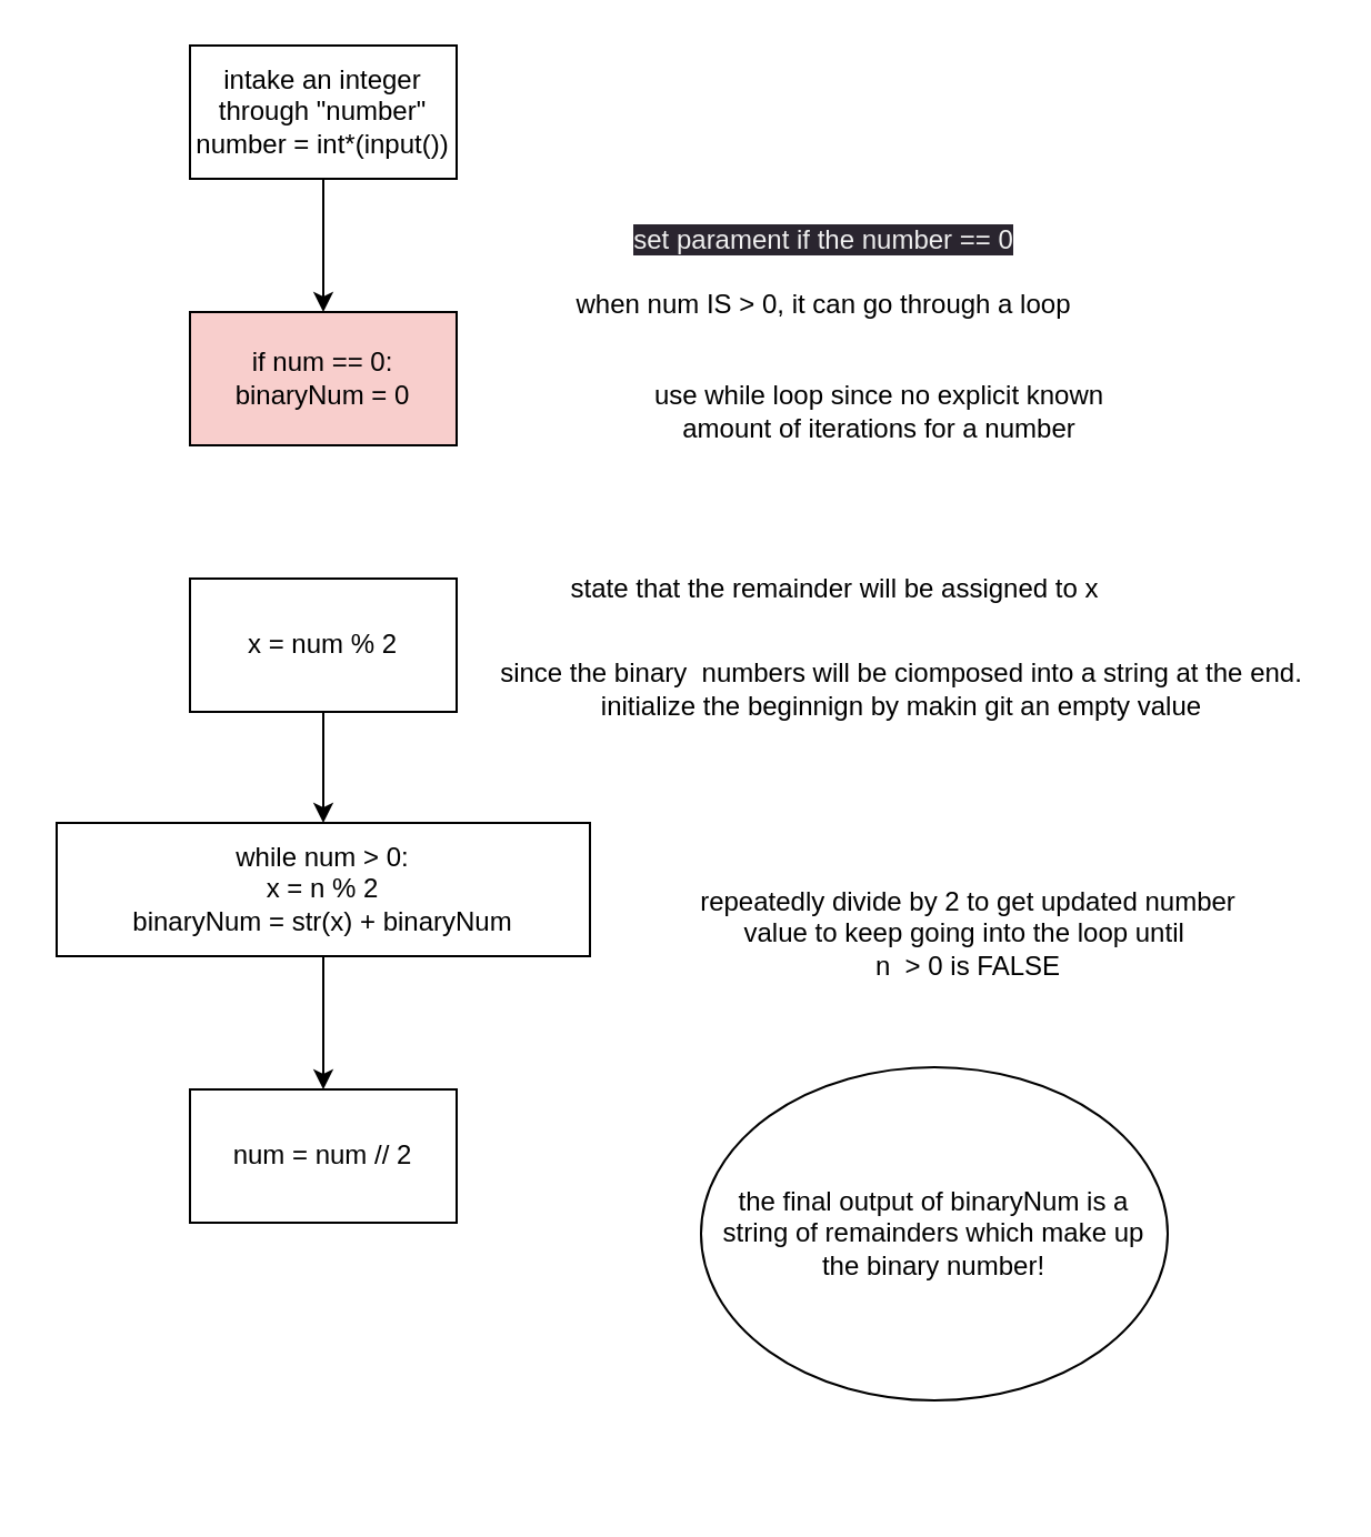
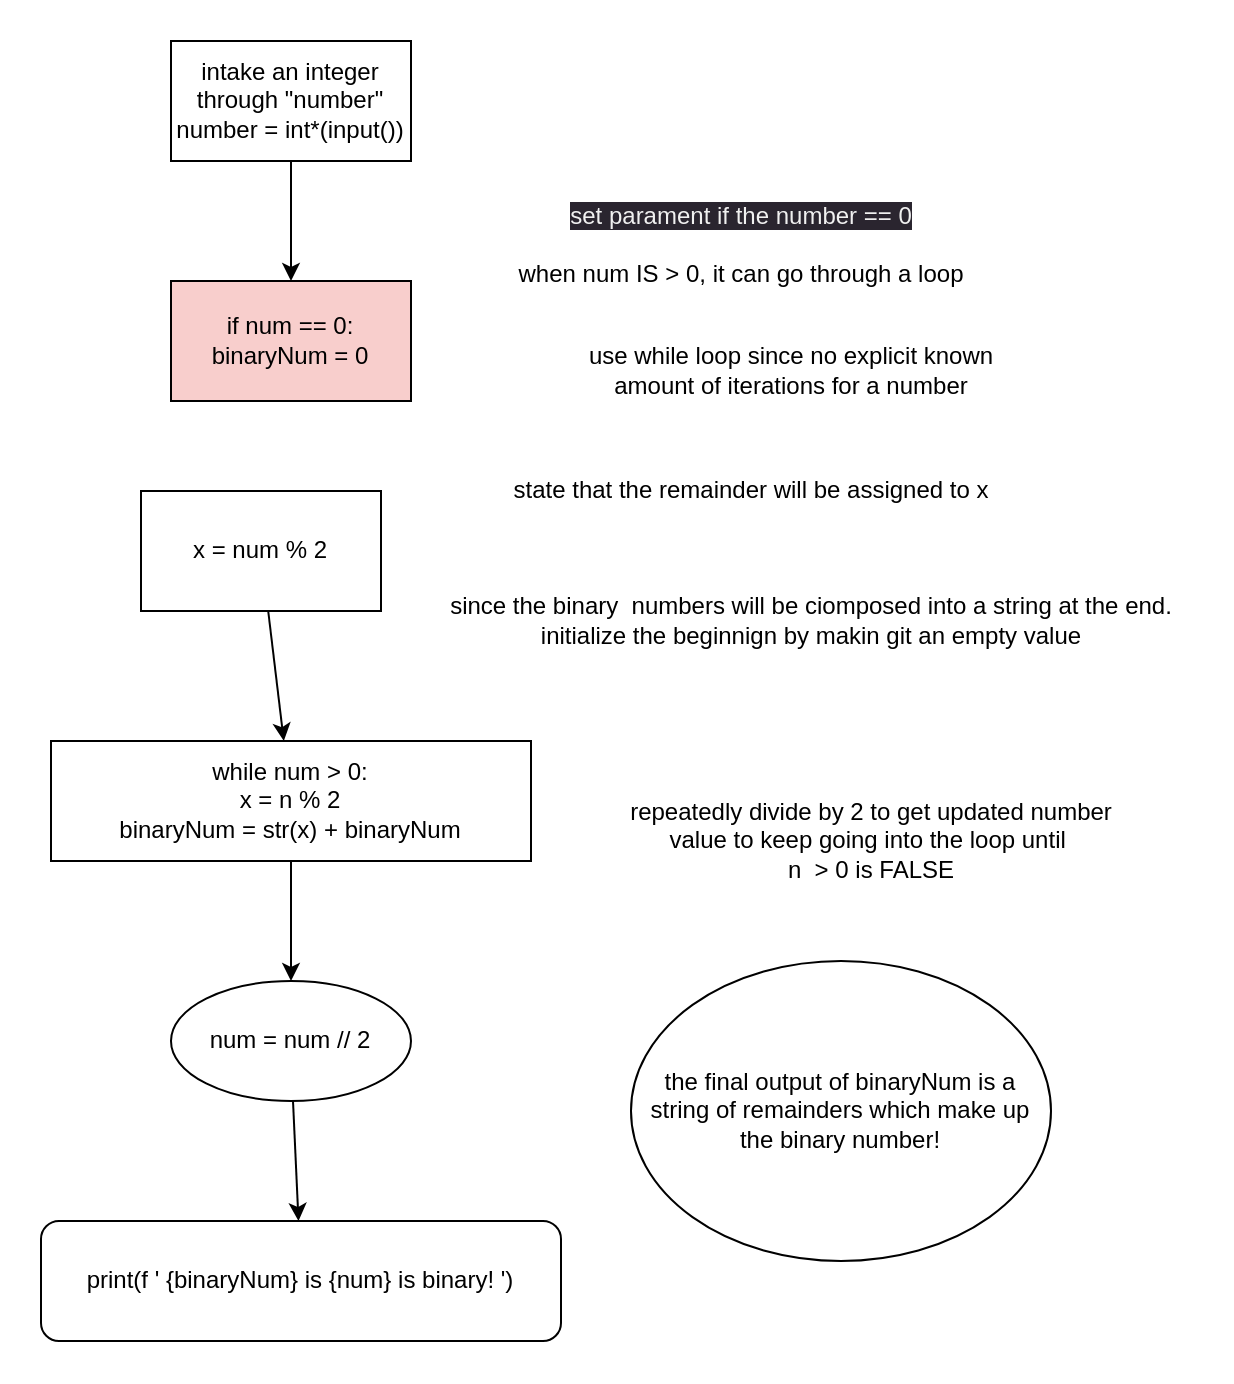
  <mxCell id="0" />
  <mxCell id="1" parent="0" />
  <mxCell id="2" value="" style="edgeStyle=none;html=1;" edge="1" parent="1" source="3" target="5"><mxGeometry relative="1" as="geometry" /></mxCell>
  <mxCell id="3" value="intake an integer through &quot;number&quot;&lt;br&gt;number = int*(input())" style="whiteSpace=wrap;html=1;" vertex="1" parent="1"><mxGeometry x="85" y="20" width="120" height="60" as="geometry" /></mxCell>
  <mxCell id="4" value="&lt;br&gt;&lt;span style=&quot;color: rgb(240, 240, 240); font-family: Helvetica; font-size: 12px; font-style: normal; font-variant-ligatures: normal; font-variant-caps: normal; font-weight: 400; letter-spacing: normal; orphans: 2; text-align: center; text-indent: 0px; text-transform: none; widows: 2; word-spacing: 0px; -webkit-text-stroke-width: 0px; background-color: rgb(42, 37, 47); text-decoration-thickness: initial; text-decoration-style: initial; text-decoration-color: initial; float: none; display: inline !important;&quot;&gt;set parament if the number == 0&lt;br&gt;&lt;/span&gt;&lt;br&gt;when num IS &amp;gt; 0, it can go through a loop" style="text;html=1;align=center;verticalAlign=middle;resizable=0;points=[];autosize=1;strokeColor=none;fillColor=none;" vertex="1" parent="1"><mxGeometry x="245" y="80" width="250" height="70" as="geometry" /></mxCell>
  <mxCell id="5" value="if num == 0:&lt;br&gt;binaryNum = 0" style="whiteSpace=wrap;html=1;fillColor=#f8cecc;" vertex="1" parent="1"><mxGeometry x="85" y="140" width="120" height="60" as="geometry" /></mxCell>
  <mxCell id="6" value="" style="edgeStyle=none;html=1;" edge="1" parent="1" source="7" target="11"><mxGeometry relative="1" as="geometry" /></mxCell>
- <mxCell id="7" value="x = num % 2" style="whiteSpace=wrap;html=1;" vertex="1" parent="1"><mxGeometry x="85" y="260" width="120" height="60" as="geometry" /></mxCell>
- <mxCell id="8" value="state that the remainder will be assigned to x" style="text;html=1;align=center;verticalAlign=middle;resizable=0;points=[];autosize=1;strokeColor=none;fillColor=none;" vertex="1" parent="1"><mxGeometry x="245" y="250" width="260" height="30" as="geometry" /></mxCell>
+ <mxCell id="7" value="x = num % 2" style="whiteSpace=wrap;html=1;" vertex="1" parent="1"><mxGeometry x="70" y="245" width="120" height="60" as="geometry" /></mxCell>
+ <mxCell id="8" value="state that the remainder will be assigned to x" style="text;html=1;align=center;verticalAlign=middle;resizable=0;points=[];autosize=1;strokeColor=none;fillColor=none;" vertex="1" parent="1"><mxGeometry x="245" y="230" width="260" height="30" as="geometry" /></mxCell>
  <mxCell id="9" value="since the binary&amp;nbsp; numbers will be ciomposed into a string at the end.&lt;br&gt;initialize the beginnign by makin git an empty value" style="text;html=1;align=center;verticalAlign=middle;resizable=0;points=[];autosize=1;strokeColor=none;fillColor=none;" vertex="1" parent="1"><mxGeometry x="215" y="290" width="380" height="40" as="geometry" /></mxCell>
  <mxCell id="10" value="" style="edgeStyle=none;html=1;" edge="1" parent="1" source="11" target="14"><mxGeometry relative="1" as="geometry" /></mxCell>
  <mxCell id="11" value="while num &amp;gt; 0:&lt;br&gt;x = n % 2&lt;br&gt;binaryNum = str(x) + binaryNum" style="whiteSpace=wrap;html=1;" vertex="1" parent="1"><mxGeometry x="25" y="370" width="240" height="60" as="geometry" /></mxCell>
  <mxCell id="12" value="use while loop since no explicit known &lt;br&gt;amount of iterations for a number" style="text;html=1;align=center;verticalAlign=middle;resizable=0;points=[];autosize=1;strokeColor=none;fillColor=none;" vertex="1" parent="1"><mxGeometry x="280" y="165" width="230" height="40" as="geometry" /></mxCell>
- <mxCell id="14" value="num = num // 2" style="whiteSpace=wrap;html=1;" vertex="1" parent="1"><mxGeometry x="85" y="490" width="120" height="60" as="geometry" /></mxCell>
+ <mxCell id="13" value="" style="edgeStyle=none;html=1;" edge="1" parent="1" source="14" target="17"><mxGeometry relative="1" as="geometry" /></mxCell>
+ <mxCell id="14" value="num = num // 2" style="ellipse;whiteSpace=wrap;html=1;" vertex="1" parent="1"><mxGeometry x="85" y="490" width="120" height="60" as="geometry" /></mxCell>
  <mxCell id="15" value="repeatedly divide by 2 to get updated number &lt;br&gt;value to keep going into the loop until&amp;nbsp;&lt;br&gt;n&amp;nbsp; &amp;gt; 0 is FALSE" style="text;html=1;align=center;verticalAlign=middle;resizable=0;points=[];autosize=1;strokeColor=none;fillColor=none;" vertex="1" parent="1"><mxGeometry x="305" y="390" width="260" height="60" as="geometry" /></mxCell>
  <mxCell id="16" value="the final output of binaryNum is a string of remainders which make up the binary number!" style="ellipse;whiteSpace=wrap;html=1;" vertex="1" parent="1"><mxGeometry x="315" y="480" width="210" height="150" as="geometry" /></mxCell>
+ <mxCell id="17" value="print(f ' {binaryNum} is {num} is binary! ')" style="rounded=1;whiteSpace=wrap;html=1;" vertex="1" parent="1"><mxGeometry x="20" y="610" width="260" height="60" as="geometry" /></mxCell>
